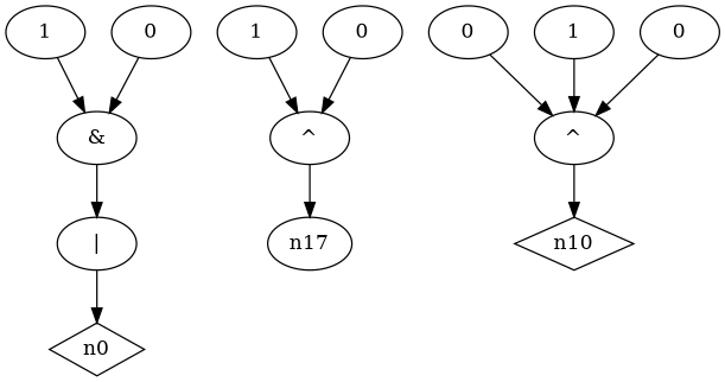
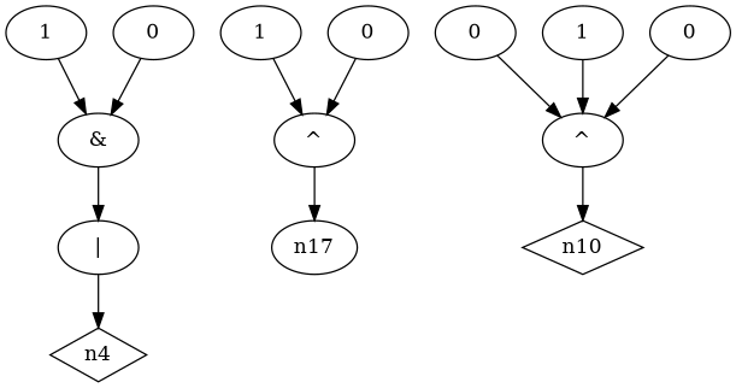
  digraph {
-   n0 [shape=diamond]
+   n0 [shape=diamond label=n4]
    n1 [label="|"]
    n2 [label="&"]
    n6 [label="^"]
    n17
    n10 [shape=diamond]
    n11 [label="^"]
    n12 [label=0]
    n8 [label=1]
    n9 [label=1]
    n13 [label=1]
    n3 [label=0]
    n14 [label=0]
    n16 [label=0]
    n1 -> n0
    n2 -> n1
    n6 -> n17
    n11 -> n10
    n12 -> n11
    n8 -> n2
    n9 -> n11
    n13 -> n6
    n3 -> n2
    n14 -> n11
    n16 -> n6
  }
